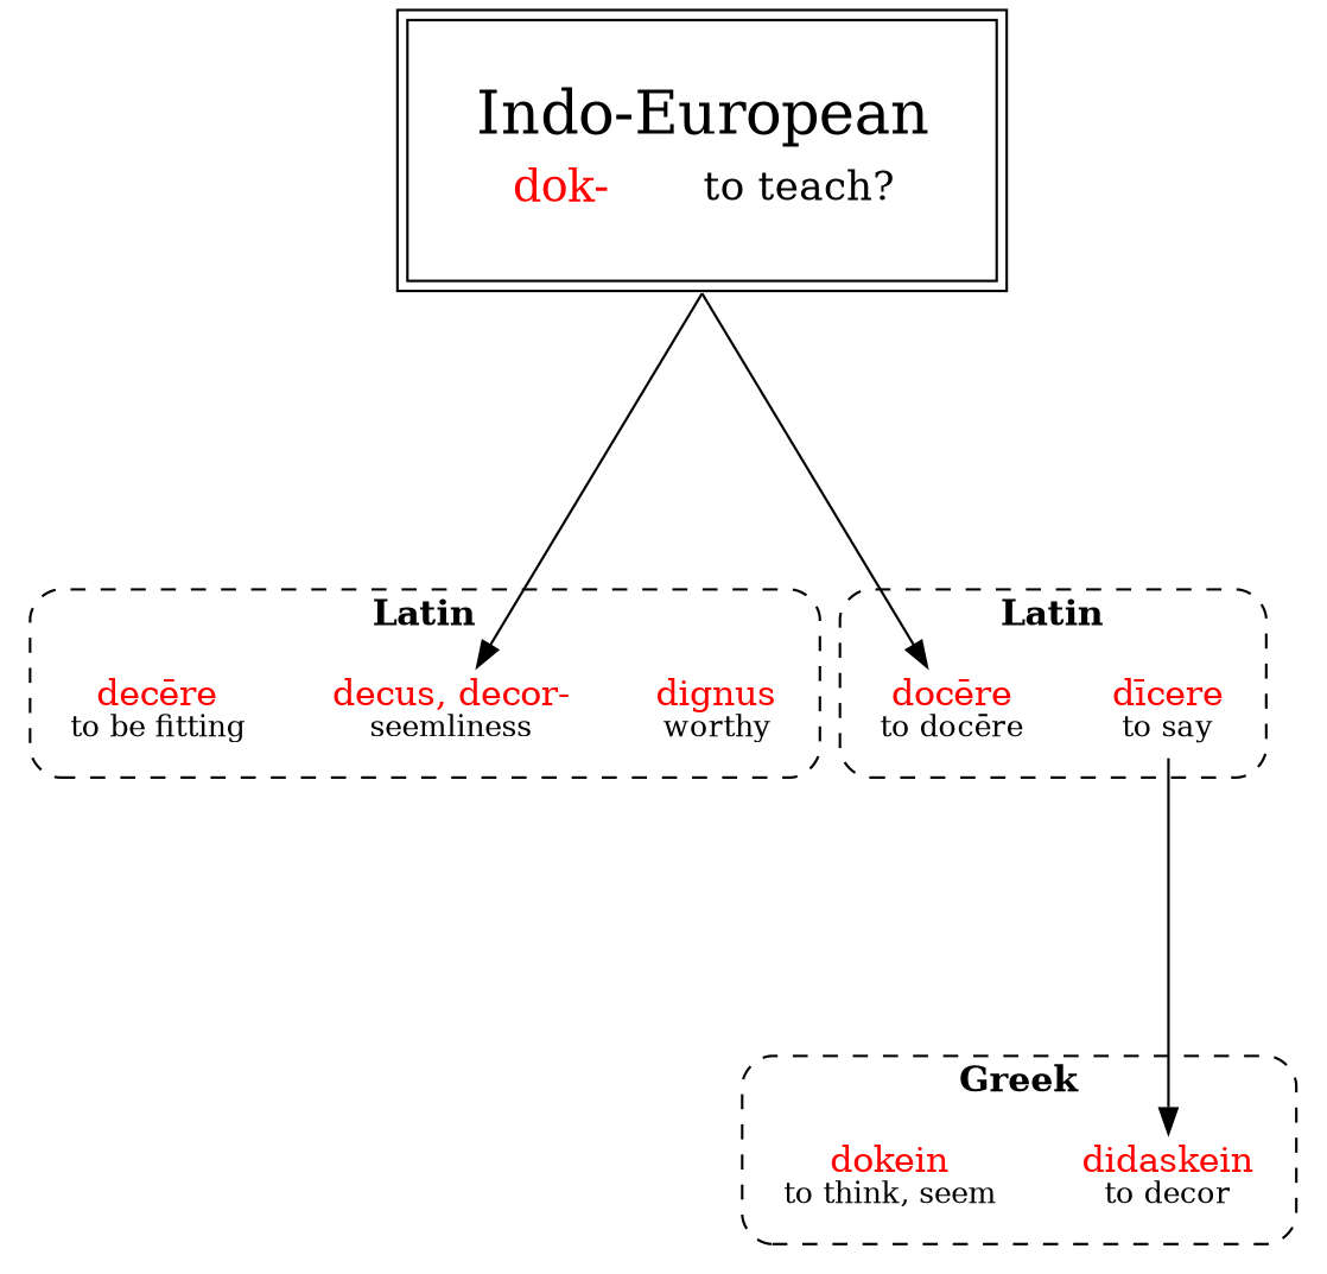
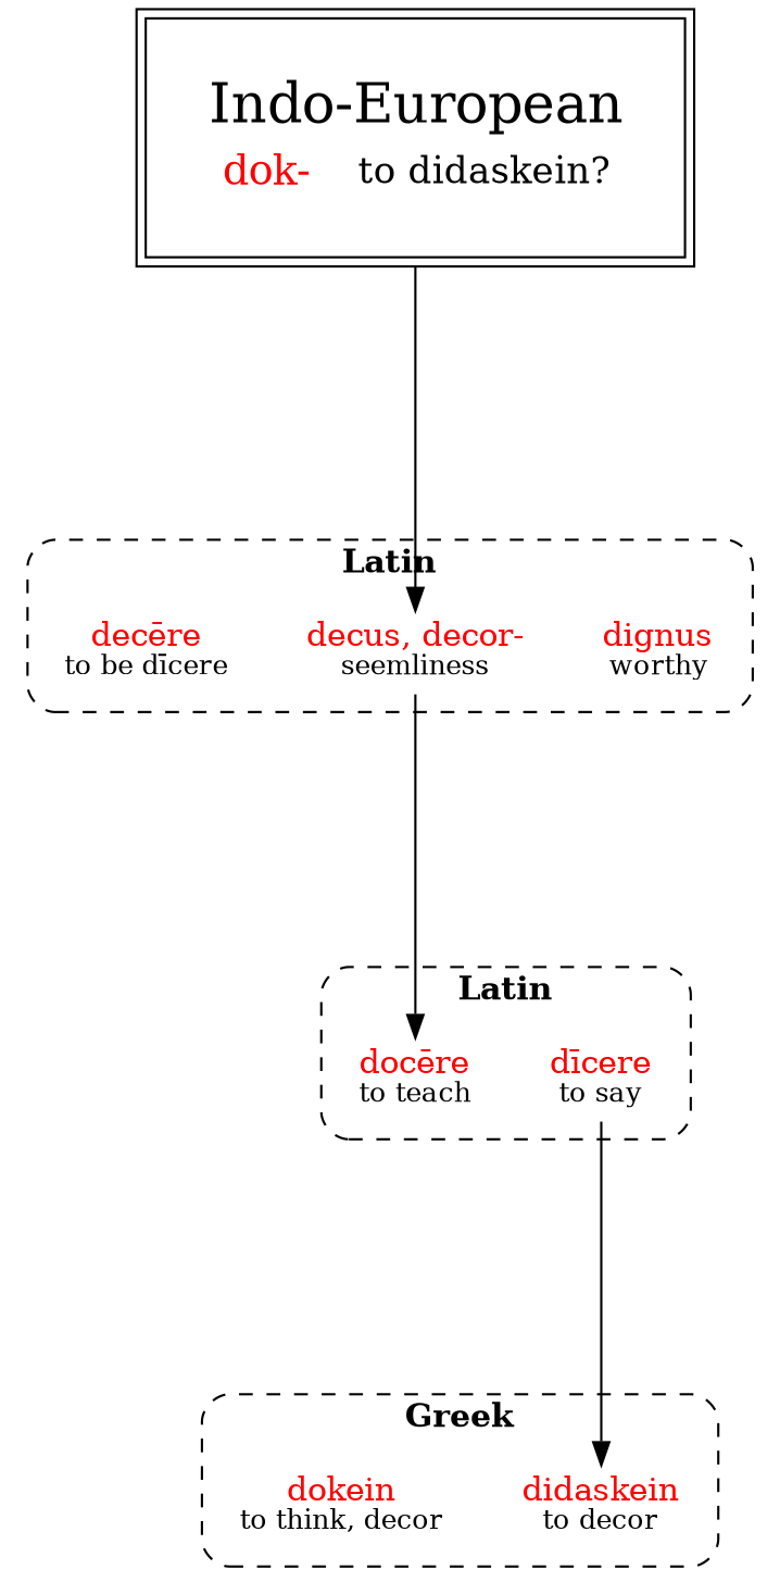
  strict digraph {
    compound=true
    node [shape=none]
    edge [style=invis]
    n1 [label=<<font color="red">decus, decor-</font><br/><font point-size="12">seemliness</font>>]
    n2 [label=<<font color="red">dignus</font><br/><font point-size="12">worthy</font>>]
-   n3 [label=<<font color="red">decēre</font><br/><font point-size="12">to be fitting</font>>]
-   n4 [label=<<font color="red">docēre</font><br/><font point-size="12">to docēre</font>>]
+   n3 [label=<<font color="red">decēre</font><br/><font point-size="12">to be dīcere</font>>]
+   n4 [label=<<font color="red">docēre</font><br/><font point-size="12">to teach</font>>]
    n5 [label=<<font color="red">dīcere</font><br/><font point-size="12">to say</font>>]
    n6 [label=<<font color="red">didaskein</font><br/><font point-size="12">to decor</font>>]
-   n7 [label=<<font color="red">dokein</font><br/><font point-size="12">to think, seem</font>>]
-   n8 [label=<<table border="0"><tr><td colspan="2"><font point-size="24">Indo-European</font></td></tr><tr><td><font point-size="18" color="red">dok-</font></td><td><font point-size="16">to teach?</font></td></tr></table>> margin=.3 peripheries=2 shape=rect]
+   n7 [label=<<font color="red">dokein</font><br/><font point-size="12">to think, decor</font>>]
+   n8 [label=<<table border="0"><tr><td colspan="2"><font point-size="24">Indo-European</font></td></tr><tr><td><font point-size="18" color="red">dok-</font></td><td><font point-size="16">to didaskein?</font></td></tr></table>> margin=.3 peripheries=2 shape=rect]
    subgraph cluster_1 {
      label=<<b>Latin</b>>
      style="dashed,rounded"
      subgraph sub_2 {
        label=<<b>Latin</b>>
        rank=same
        style="dashed,rounded"
        n1
        n2
        n3
      }
    }
    subgraph cluster_3 {
      label=<<b>Latin</b>>
      style="dashed,rounded"
      subgraph sub_4 {
        label=<<b>Latin</b>>
        rank=same
        style="dashed,rounded"
        n4
        n5
      }
    }
    subgraph cluster_5 {
      label=<<b>Greek</b>>
      style="dashed,rounded"
      subgraph sub_6 {
        label=<<b>Greek</b>>
        rank=same
        style="dashed,rounded"
        n6
        n7
      }
    }
    n1 -> n2
    n3 -> n1
    n4 -> n5
    n5 -> n6 [minlen=4 sametail=1 style=""]
    n7 -> n6
    n8 -> n1 [minlen=4 sametail=1 style=""]
-   n8 -> n4 [minlen=4 sametail=1 style=""]
+   n1 -> n4 [minlen=4 sametail=1 style=""]
  }
